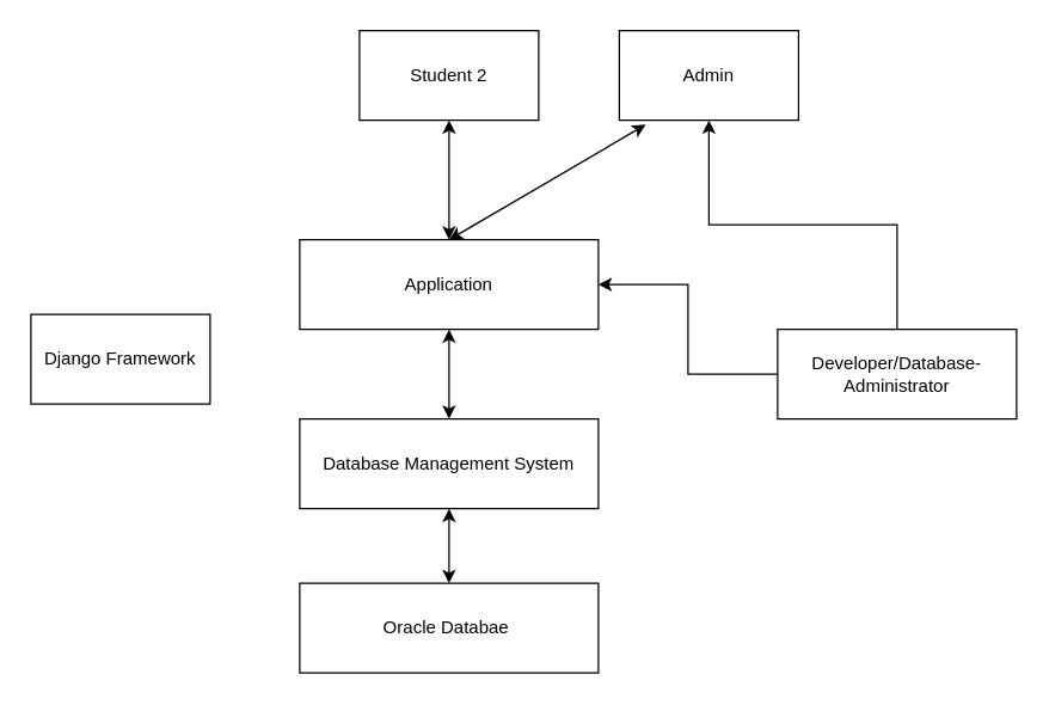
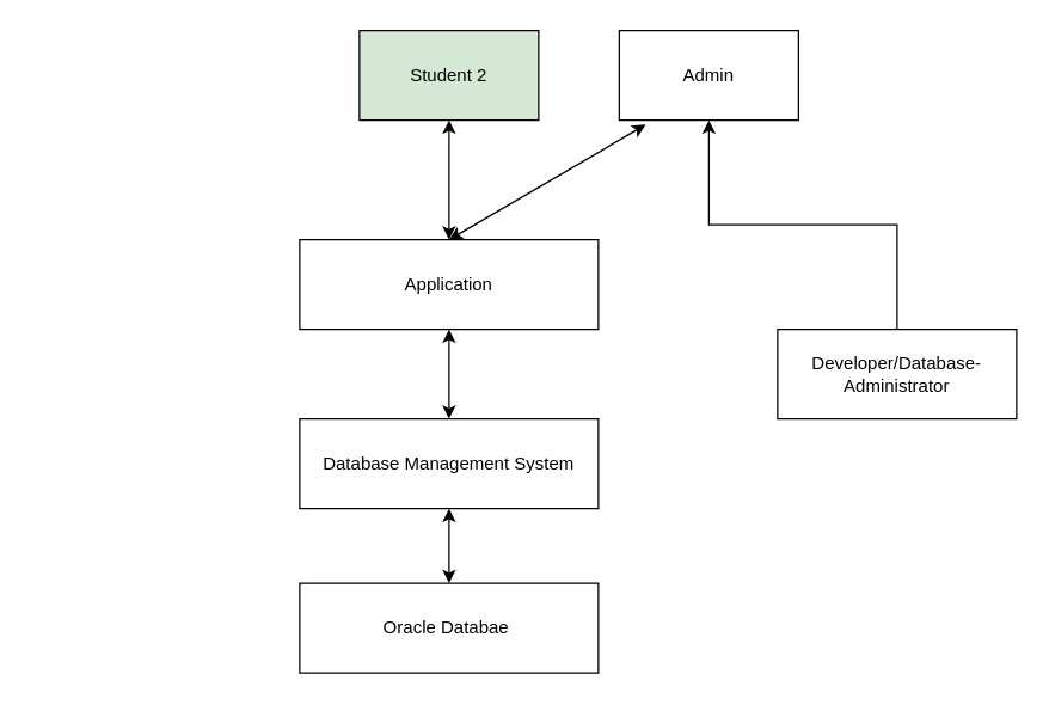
  <mxCell id="0" />
  <mxCell id="1" parent="0" />
- <mxCell id="2" value="Student 2" style="rounded=0;whiteSpace=wrap;html=1;" vertex="1" parent="1"><mxGeometry x="240" y="20" width="120" height="60" as="geometry" /></mxCell>
+ <mxCell id="2" value="Student 2" style="rounded=0;whiteSpace=wrap;html=1;fillColor=#d5e8d4;" vertex="1" parent="1"><mxGeometry x="240" y="20" width="120" height="60" as="geometry" /></mxCell>
  <mxCell id="3" value="Admin" style="rounded=0;whiteSpace=wrap;html=1;" vertex="1" parent="1"><mxGeometry x="414" y="20" width="120" height="60" as="geometry" /></mxCell>
  <mxCell id="4" value="Application" style="rounded=0;whiteSpace=wrap;html=1;" vertex="1" parent="1"><mxGeometry x="200" y="160" width="200" height="60" as="geometry" /></mxCell>
  <mxCell id="5" value="" style="endArrow=classic;startArrow=classic;html=1;rounded=0;entryX=0.147;entryY=1.05;entryDx=0;entryDy=0;entryPerimeter=0;" edge="1" parent="1" target="3"><mxGeometry width="50" height="50" relative="1" as="geometry"><mxPoint x="300" y="160" as="sourcePoint" /><mxPoint x="350" y="110" as="targetPoint" /></mxGeometry></mxCell>
  <mxCell id="6" value="" style="endArrow=classic;startArrow=classic;html=1;rounded=0;entryX=0.5;entryY=1;entryDx=0;entryDy=0;" edge="1" parent="1" target="2"><mxGeometry width="50" height="50" relative="1" as="geometry"><mxPoint x="300" y="160" as="sourcePoint" /><mxPoint x="350" y="110" as="targetPoint" /></mxGeometry></mxCell>
- <mxCell id="7" style="edgeStyle=orthogonalEdgeStyle;rounded=0;orthogonalLoop=1;jettySize=auto;html=1;entryX=1;entryY=0.5;entryDx=0;entryDy=0;" edge="1" parent="1" source="9" target="4"><mxGeometry relative="1" as="geometry" /></mxCell>
  <mxCell id="8" style="edgeStyle=orthogonalEdgeStyle;rounded=0;orthogonalLoop=1;jettySize=auto;html=1;" edge="1" parent="1" source="9" target="3"><mxGeometry relative="1" as="geometry" /></mxCell>
  <mxCell id="9" value="Developer/Database-Administrator" style="rounded=0;whiteSpace=wrap;html=1;" vertex="1" parent="1"><mxGeometry x="520" y="220" width="160" height="60" as="geometry" /></mxCell>
  <mxCell id="10" value="Database Management System" style="rounded=0;whiteSpace=wrap;html=1;" vertex="1" parent="1"><mxGeometry x="200" y="280" width="200" height="60" as="geometry" /></mxCell>
  <mxCell id="11" value="" style="endArrow=classic;startArrow=classic;html=1;rounded=0;entryX=0.5;entryY=1;entryDx=0;entryDy=0;" edge="1" parent="1" target="4"><mxGeometry width="50" height="50" relative="1" as="geometry"><mxPoint x="300" y="280" as="sourcePoint" /><mxPoint x="350" y="230" as="targetPoint" /></mxGeometry></mxCell>
- <mxCell id="12" value="Django Framework" style="rounded=0;whiteSpace=wrap;html=1;" vertex="1" parent="1"><mxGeometry x="20" y="210" width="120" height="60" as="geometry" /></mxCell>
  <mxCell id="13" value="Oracle Databae&amp;nbsp;" style="rounded=0;whiteSpace=wrap;html=1;" vertex="1" parent="1"><mxGeometry x="200" y="390" width="200" height="60" as="geometry" /></mxCell>
  <mxCell id="14" value="" style="endArrow=classic;startArrow=classic;html=1;rounded=0;entryX=0.5;entryY=1;entryDx=0;entryDy=0;" edge="1" parent="1" target="10"><mxGeometry width="50" height="50" relative="1" as="geometry"><mxPoint x="300" y="390" as="sourcePoint" /><mxPoint x="350" y="340" as="targetPoint" /></mxGeometry></mxCell>
